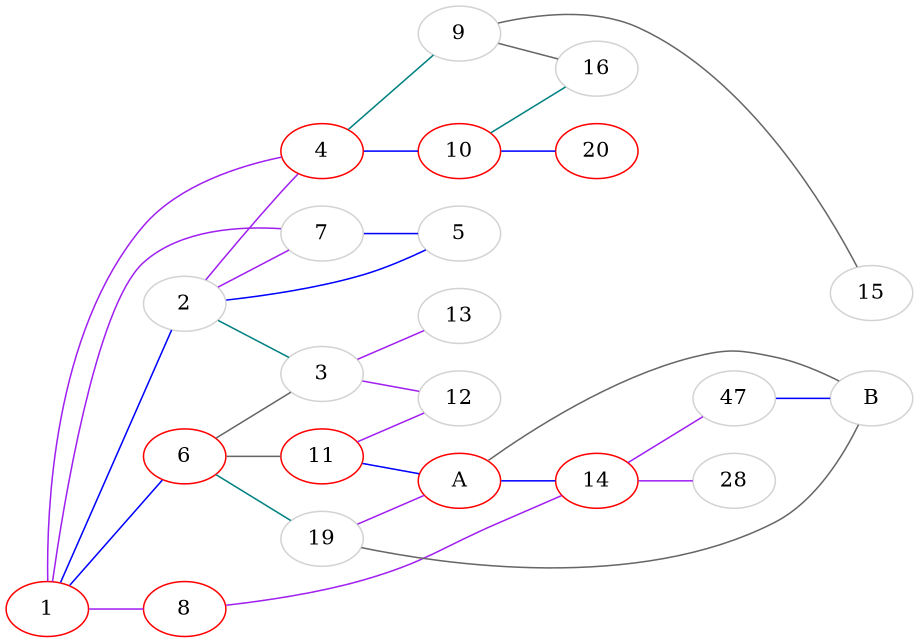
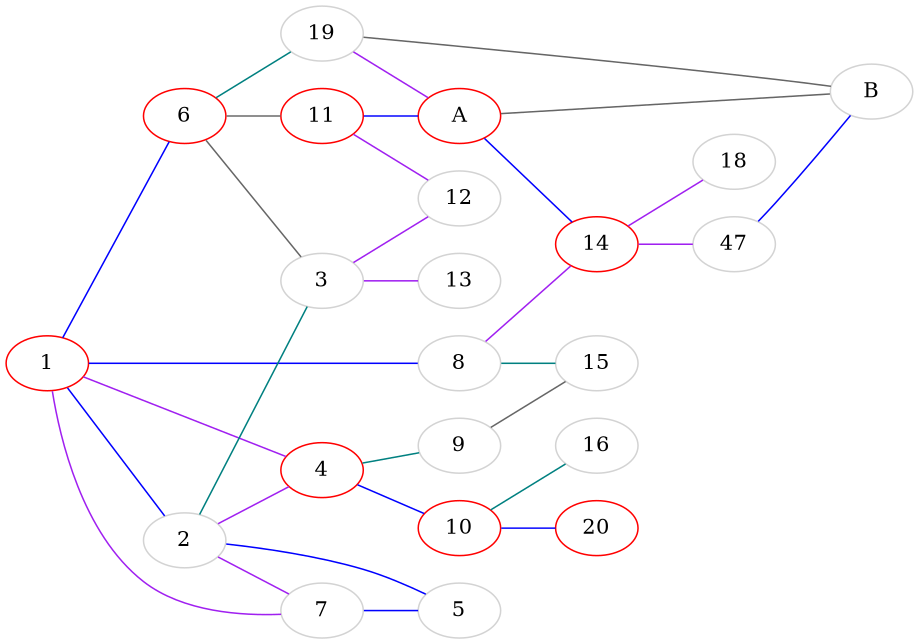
  strict graph {
    rankdir=LR
    node [color=lightgrey distance=13]
    edge [color=purple weight=0]
    1 [color=red distance=15 path="['20', '10', '4', '1']"]
    2 [path="['20', '10', '4', '2']"]
    4 [color=red path="['20', '10', '4']"]
    6 [color=red distance=15 path="['20', '10', '4', '1', '6']"]
    7 [distance=15 path="['20', '10', '4', '1', '7']"]
-   8 [color=red distance=18 path="['20', '10', '4', '1', '8']"]
+   8 [distance=18 path="['20', '10', '4', '1', '8']"]
    3 [distance=15 path="['20', '10', '4', '2', '3']"]
    5 [distance=19 path="['20', '10', '4', '2', '5']"]
    9 [path="['20', '10', '4', '9']"]
    10 [color=red distance=9 path="['20', '10']"]
    11 [color=red distance=19 path="['20', '10', '4', '1', '6', '11']"]
    19 [distance=16 path="['20', '10', '4', '1', '6', '19']"]
    14 [color=red distance=26 path="['20', '10', '4', '1', '8', '14']"]
    15 [path="['20', '10', '4', '9', '15']"]
    13 [distance=19 path="['20', '10', '4', '2', '3', '13']"]
    12 [distance=17 path="['20', '10', '4', '2', '3', '12']"]
    16 [path="['20', '10', '16']"]
    20 [color=red distance=0 path="['20']"]
    A [color=red distance=17 path="['20', '10', '4', '1', '6', '11', 'A']"]
    B [distance=22 path="['20', '10', '4', '1', '6', '19', 'B']"]
    n21 [distance=None label=47 path="['20', '10', '4', '1', '8', '14', '17']"]
-   18 [distance=None path="['20', '10', '4', '1', '8', '14', '18']" label=28]
+   18 [distance=None path="['20', '10', '4', '1', '8', '14', '18']"]
    1 -- 2 [color=blue weight=2]
    1 -- 4 [weight=5]
    1 -- 6 [color=blue weight=1]
    1 -- 7
-   1 -- 8 [weight=9]
+   1 -- 8 [color=blue weight=9]
    2 -- 4
    2 -- 7 [weight=8]
    2 -- 3 [color=teal weight=2]
    2 -- 5 [color=blue weight=6]
    4 -- 9 [color=teal]
    4 -- 10 [color=blue weight=6]
    6 -- 3 [color=gray40]
    6 -- 11 [color=gray40 weight=9]
    6 -- 19 [color=teal weight=1]
    7 -- 5 [color=blue weight=7]
    8 -- 14 [weight=9]
+   8 -- 15 [color=teal weight=5]
    3 -- 13 [weight=4]
    3 -- 12 [weight=2]
    9 -- 15 [color=gray40]
-   9 -- 16 [color=gray40]
    10 -- 16 [color=teal weight=4]
    10 -- 20 [color=blue weight=9]
    11 -- 12 [weight=2]
    11 -- A [color=blue weight=6]
    19 -- A [weight=1]
    19 -- B [color=gray40 weight=6]
    14 -- n21 [weight=9]
    14 -- 18 [weight=3]
    A -- 14 [color=blue weight=10]
    A -- B [color=gray40 weight=2]
    n21 -- B [color=blue weight=5]
  }
